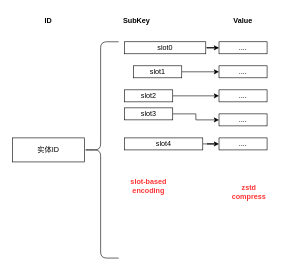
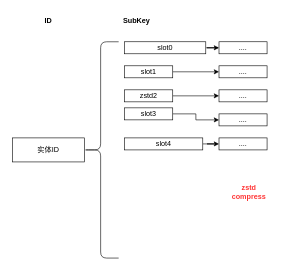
  <mxCell id="0" />
  <mxCell id="1" parent="0" />
  <mxCell id="2" value="实体ID" style="rounded=0;whiteSpace=wrap;html=1;" vertex="1" parent="1"><mxGeometry x="20" y="229" width="120" height="40" as="geometry" /></mxCell>
  <mxCell id="3" value="" style="shape=curlyBracket;whiteSpace=wrap;html=1;rounded=1;" vertex="1" parent="1"><mxGeometry x="137" y="69" width="60" height="360" as="geometry" /></mxCell>
  <mxCell id="4" value="" style="edgeStyle=orthogonalEdgeStyle;rounded=0;orthogonalLoop=1;jettySize=auto;html=1;" edge="1" parent="1" source="5" target="14"><mxGeometry relative="1" as="geometry" /></mxCell>
  <mxCell id="5" value="slot0" style="rounded=0;whiteSpace=wrap;html=1;" vertex="1" parent="1"><mxGeometry x="207" y="69" width="135" height="20" as="geometry" /></mxCell>
  <mxCell id="6" value="" style="edgeStyle=orthogonalEdgeStyle;rounded=0;orthogonalLoop=1;jettySize=auto;html=1;entryX=0;entryY=0.5;entryDx=0;entryDy=0;" edge="1" parent="1" source="7" target="15"><mxGeometry relative="1" as="geometry" /></mxCell>
- <mxCell id="7" value="&lt;span&gt;slot1&lt;/span&gt;" style="rounded=0;whiteSpace=wrap;html=1;" vertex="1" parent="1"><mxGeometry x="222" y="109" width="80" height="20" as="geometry" /></mxCell>
+ <mxCell id="7" value="&lt;span&gt;slot1&lt;/span&gt;" style="rounded=0;whiteSpace=wrap;html=1;" vertex="1" parent="1"><mxGeometry x="207" y="109" width="80" height="20" as="geometry" /></mxCell>
  <mxCell id="8" value="" style="edgeStyle=orthogonalEdgeStyle;rounded=0;orthogonalLoop=1;jettySize=auto;html=1;entryX=0;entryY=0.5;entryDx=0;entryDy=0;" edge="1" parent="1" source="9" target="16"><mxGeometry relative="1" as="geometry" /></mxCell>
- <mxCell id="9" value="&lt;span&gt;slot2&lt;/span&gt;" style="rounded=0;whiteSpace=wrap;html=1;" vertex="1" parent="1"><mxGeometry x="207" y="149" width="80" height="20" as="geometry" /></mxCell>
+ <mxCell id="9" value="&lt;span&gt;zstd2&lt;/span&gt;" style="rounded=0;whiteSpace=wrap;html=1;" vertex="1" parent="1"><mxGeometry x="207" y="149" width="80" height="20" as="geometry" /></mxCell>
  <mxCell id="10" value="" style="edgeStyle=orthogonalEdgeStyle;rounded=0;orthogonalLoop=1;jettySize=auto;html=1;entryX=0;entryY=0.5;entryDx=0;entryDy=0;" edge="1" parent="1" source="11" target="17"><mxGeometry relative="1" as="geometry" /></mxCell>
  <mxCell id="11" value="&lt;span&gt;slot3&lt;/span&gt;" style="rounded=0;whiteSpace=wrap;html=1;" vertex="1" parent="1"><mxGeometry x="207" y="179" width="80" height="20" as="geometry" /></mxCell>
  <mxCell id="12" value="" style="edgeStyle=orthogonalEdgeStyle;rounded=0;orthogonalLoop=1;jettySize=auto;html=1;" edge="1" parent="1" source="13" target="18"><mxGeometry relative="1" as="geometry" /></mxCell>
  <mxCell id="13" value="&lt;span&gt;slot4&lt;/span&gt;" style="rounded=0;whiteSpace=wrap;html=1;" vertex="1" parent="1"><mxGeometry x="207" y="229" width="130" height="20" as="geometry" /></mxCell>
  <mxCell id="14" value="...." style="rounded=0;whiteSpace=wrap;html=1;" vertex="1" parent="1"><mxGeometry x="364" y="69" width="80" height="20" as="geometry" /></mxCell>
  <mxCell id="15" value="...." style="rounded=0;whiteSpace=wrap;html=1;" vertex="1" parent="1"><mxGeometry x="364" y="109" width="80" height="20" as="geometry" /></mxCell>
  <mxCell id="16" value="...." style="rounded=0;whiteSpace=wrap;html=1;" vertex="1" parent="1"><mxGeometry x="364" y="149" width="80" height="20" as="geometry" /></mxCell>
  <mxCell id="17" value="...." style="rounded=0;whiteSpace=wrap;html=1;" vertex="1" parent="1"><mxGeometry x="364" y="189" width="80" height="20" as="geometry" /></mxCell>
  <mxCell id="18" value="...." style="rounded=0;whiteSpace=wrap;html=1;" vertex="1" parent="1"><mxGeometry x="364" y="229" width="80" height="20" as="geometry" /></mxCell>
  <mxCell id="19" value="ID" style="text;html=1;strokeColor=none;fillColor=none;align=center;verticalAlign=middle;whiteSpace=wrap;rounded=0;fontStyle=1" vertex="1" parent="1"><mxGeometry x="50" y="20" width="60" height="30" as="geometry" /></mxCell>
  <mxCell id="20" value="SubKey" style="text;html=1;strokeColor=none;fillColor=none;align=center;verticalAlign=middle;whiteSpace=wrap;rounded=0;fontStyle=1" vertex="1" parent="1"><mxGeometry x="197" y="20" width="60" height="30" as="geometry" /></mxCell>
- <mxCell id="21" value="Value" style="text;html=1;strokeColor=none;fillColor=none;align=center;verticalAlign=middle;whiteSpace=wrap;rounded=0;fontStyle=1" vertex="1" parent="1"><mxGeometry x="374" y="20" width="60" height="30" as="geometry" /></mxCell>
- <mxCell id="22" value="&lt;b&gt;slot-based&lt;br&gt;encoding&lt;/b&gt;" style="text;html=1;strokeColor=none;fillColor=none;align=center;verticalAlign=middle;whiteSpace=wrap;rounded=0;fontColor=#FF3333;" vertex="1" parent="1"><mxGeometry x="202" y="279" width="90" height="60" as="geometry" /></mxCell>
  <mxCell id="23" value="&lt;b&gt;zstd&lt;br&gt;compress&lt;br&gt;&lt;/b&gt;" style="text;html=1;strokeColor=none;fillColor=none;align=center;verticalAlign=middle;whiteSpace=wrap;rounded=0;fontColor=#FF3333;" vertex="1" parent="1"><mxGeometry x="369" y="294" width="90" height="50" as="geometry" /></mxCell>
